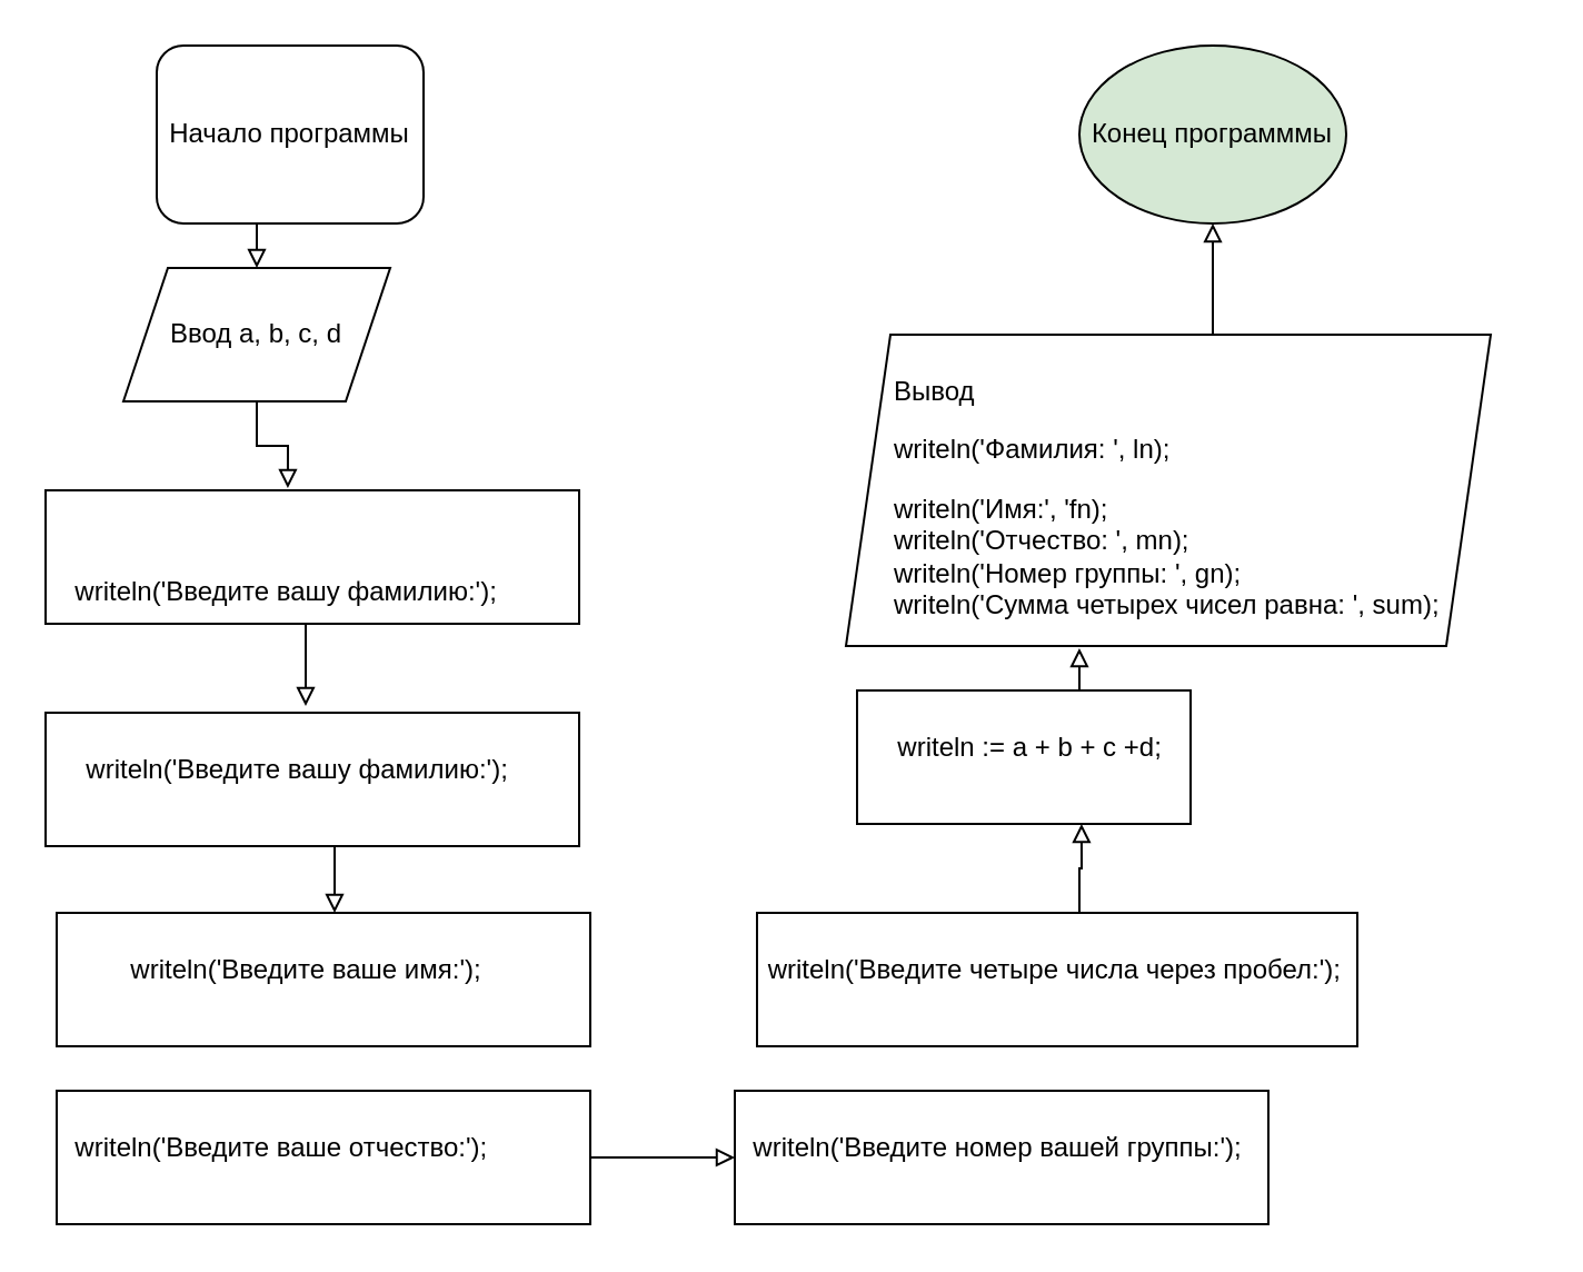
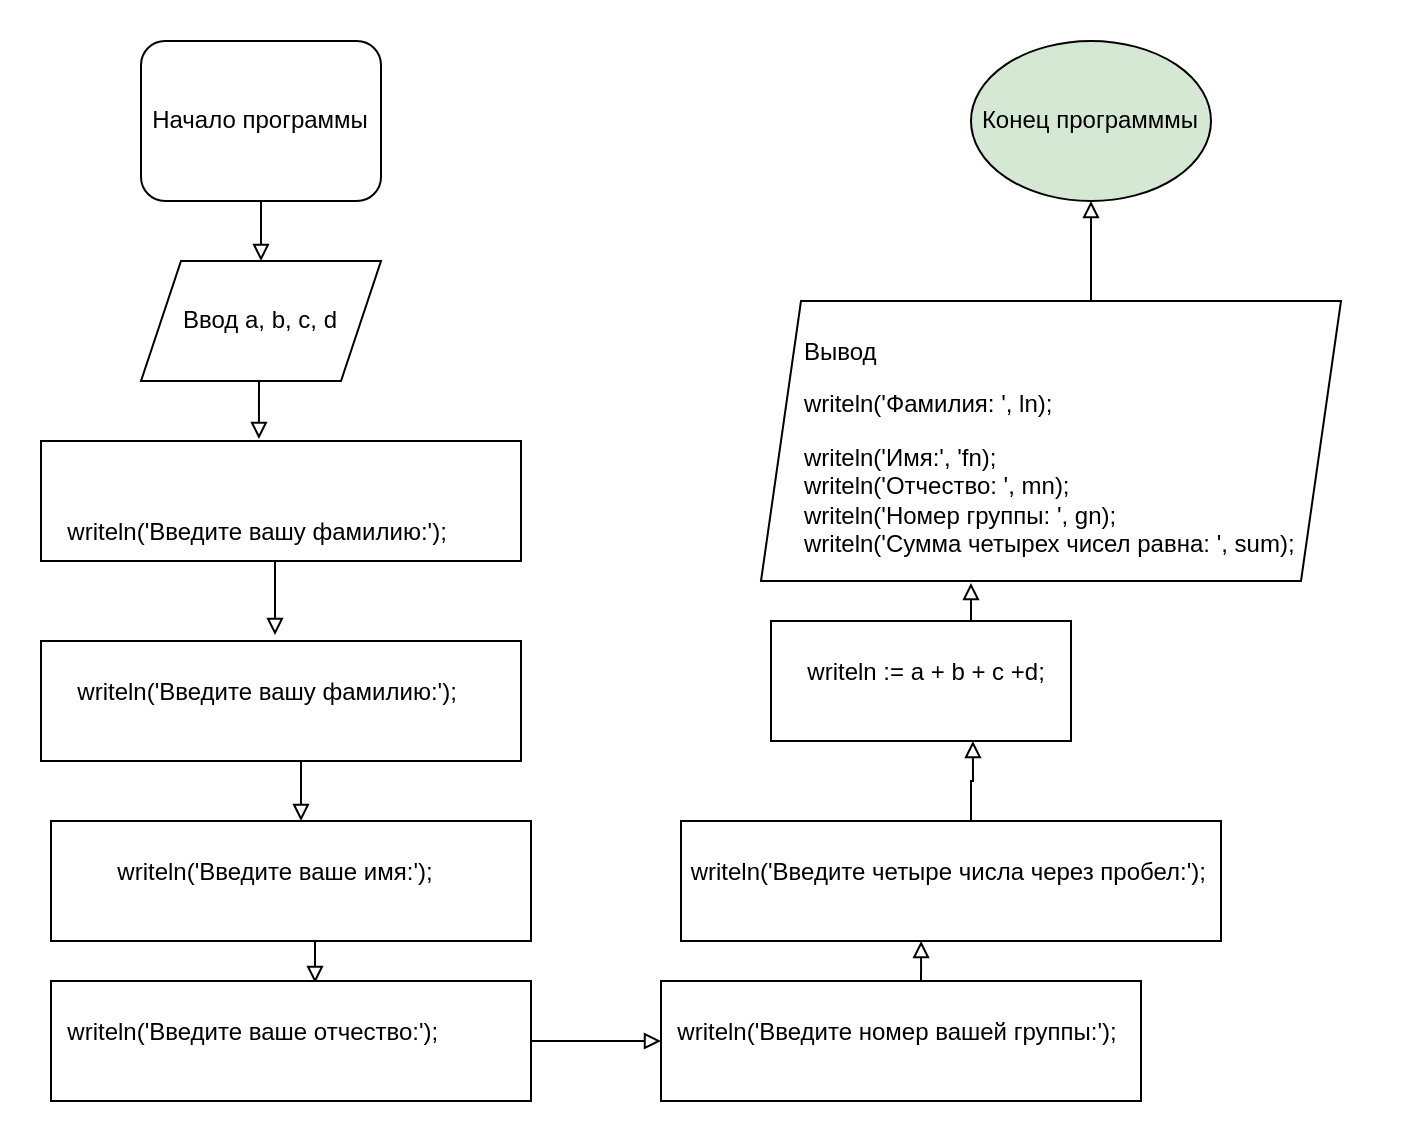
  <mxCell id="0" />
  <mxCell id="1" parent="0" />
  <mxCell id="2" style="edgeStyle=orthogonalEdgeStyle;rounded=0;orthogonalLoop=1;jettySize=auto;html=1;exitX=0.5;exitY=1;exitDx=0;exitDy=0;entryX=0.5;entryY=0;entryDx=0;entryDy=0;endArrow=block;endFill=0;" parent="1" source="3" target="5" edge="1"><mxGeometry relative="1" as="geometry" /></mxCell>
  <mxCell id="3" value="Начало программы" style="whiteSpace=wrap;html=1;rounded=1;" parent="1" vertex="1"><mxGeometry x="70" y="20" width="120" height="80" as="geometry" /></mxCell>
  <mxCell id="4" style="edgeStyle=orthogonalEdgeStyle;rounded=0;orthogonalLoop=1;jettySize=auto;html=1;exitX=0.5;exitY=1;exitDx=0;exitDy=0;entryX=0.454;entryY=-0.017;entryDx=0;entryDy=0;entryPerimeter=0;endArrow=block;endFill=0;" parent="1" source="5" target="6" edge="1"><mxGeometry relative="1" as="geometry" /></mxCell>
- <mxCell id="5" value="Ввод a, b, c, d" style="shape=parallelogram;perimeter=parallelogramPerimeter;whiteSpace=wrap;html=1;fixedSize=1;" parent="1" vertex="1"><mxGeometry x="55" y="120" width="120" height="60" as="geometry" /></mxCell>
+ <mxCell id="5" value="Ввод a, b, c, d" style="shape=parallelogram;perimeter=parallelogramPerimeter;whiteSpace=wrap;html=1;fixedSize=1;" parent="1" vertex="1"><mxGeometry x="70" y="130" width="120" height="60" as="geometry" /></mxCell>
  <mxCell id="6" value="" style="rounded=0;whiteSpace=wrap;html=1;" parent="1" vertex="1"><mxGeometry x="20" y="220" width="240" height="60" as="geometry" /></mxCell>
  <mxCell id="7" style="edgeStyle=orthogonalEdgeStyle;rounded=0;orthogonalLoop=1;jettySize=auto;html=1;exitX=0.5;exitY=1;exitDx=0;exitDy=0;endArrow=block;endFill=0;" parent="1" source="8" edge="1"><mxGeometry relative="1" as="geometry"><mxPoint x="137" y="317" as="targetPoint" /></mxGeometry></mxCell>
  <mxCell id="8" value="&lt;p class=&quot;MsoNormal&quot;&gt;&lt;span style=&quot;mso-fareast-language:RU;mso-no-proof:yes&quot;&gt;&lt;span style=&quot;mso-spacerun:yes&quot;&gt;&amp;nbsp; &lt;/span&gt;writeln('Введите вашу фамилию:');&lt;/span&gt;&lt;/p&gt;" style="text;whiteSpace=wrap;html=1;" parent="1" vertex="1"><mxGeometry x="25" y="240" width="230" height="40" as="geometry" /></mxCell>
  <mxCell id="9" value="" style="rounded=0;whiteSpace=wrap;html=1;" parent="1" vertex="1"><mxGeometry x="20" y="320" width="240" height="60" as="geometry" /></mxCell>
  <mxCell id="10" style="edgeStyle=orthogonalEdgeStyle;rounded=0;orthogonalLoop=1;jettySize=auto;html=1;exitX=0.5;exitY=1;exitDx=0;exitDy=0;entryX=0.5;entryY=0;entryDx=0;entryDy=0;endArrow=block;endFill=0;" parent="1" source="11" target="14" edge="1"><mxGeometry relative="1" as="geometry" /></mxCell>
  <mxCell id="11" value="&lt;p class=&quot;MsoNormal&quot;&gt;&lt;span style=&quot;mso-fareast-language:RU;mso-no-proof:yes&quot;&gt;&lt;span style=&quot;mso-spacerun:yes&quot;&gt;&amp;nbsp; &lt;/span&gt;writeln('Введите вашу фамилию:');&lt;/span&gt;&lt;/p&gt;" style="text;whiteSpace=wrap;html=1;" parent="1" vertex="1"><mxGeometry x="30" y="320" width="230" height="60" as="geometry" /></mxCell>
  <mxCell id="12" value="" style="rounded=0;whiteSpace=wrap;html=1;" parent="1" vertex="1"><mxGeometry x="25" y="410" width="240" height="60" as="geometry" /></mxCell>
+ <mxCell id="13" style="edgeStyle=orthogonalEdgeStyle;rounded=0;orthogonalLoop=1;jettySize=auto;html=1;exitX=0.5;exitY=1;exitDx=0;exitDy=0;entryX=0.574;entryY=0.017;entryDx=0;entryDy=0;entryPerimeter=0;endArrow=block;endFill=0;" parent="1" source="14" target="17" edge="1"><mxGeometry relative="1" as="geometry" /></mxCell>
  <mxCell id="14" value="&lt;p class=&quot;MsoNormal&quot;&gt;&lt;span style=&quot;mso-fareast-language:RU;mso-no-proof:yes&quot;&gt;&lt;span style=&quot;mso-spacerun:yes&quot;&gt;&amp;nbsp; &lt;/span&gt;writeln('Введите ваше имя:');&lt;/span&gt;&lt;/p&gt;" style="text;whiteSpace=wrap;html=1;" parent="1" vertex="1"><mxGeometry x="50" y="410" width="200" height="60" as="geometry" /></mxCell>
  <mxCell id="15" style="edgeStyle=orthogonalEdgeStyle;rounded=0;orthogonalLoop=1;jettySize=auto;html=1;exitX=1;exitY=0.5;exitDx=0;exitDy=0;entryX=0;entryY=0.5;entryDx=0;entryDy=0;endArrow=block;endFill=0;" parent="1" source="16" target="20" edge="1"><mxGeometry relative="1" as="geometry" /></mxCell>
  <mxCell id="16" value="" style="rounded=0;whiteSpace=wrap;html=1;" parent="1" vertex="1"><mxGeometry x="25" y="490" width="240" height="60" as="geometry" /></mxCell>
  <mxCell id="17" value="&lt;p class=&quot;MsoNormal&quot;&gt;&lt;span style=&quot;mso-fareast-language:RU;mso-no-proof:yes&quot;&gt;&lt;span style=&quot;mso-spacerun:yes&quot;&gt;&amp;nbsp; &lt;/span&gt;writeln('Введите ваше отчество:');&lt;/span&gt;&lt;/p&gt;" style="text;whiteSpace=wrap;html=1;" parent="1" vertex="1"><mxGeometry x="25" y="490" width="230" height="60" as="geometry" /></mxCell>
  <mxCell id="18" value="" style="rounded=0;whiteSpace=wrap;html=1;" parent="1" vertex="1"><mxGeometry x="330" y="490" width="240" height="60" as="geometry" /></mxCell>
+ <mxCell id="19" style="edgeStyle=orthogonalEdgeStyle;rounded=0;orthogonalLoop=1;jettySize=auto;html=1;exitX=0.5;exitY=0;exitDx=0;exitDy=0;entryX=0.414;entryY=1;entryDx=0;entryDy=0;entryPerimeter=0;endArrow=block;endFill=0;" parent="1" source="20" target="23" edge="1"><mxGeometry relative="1" as="geometry" /></mxCell>
  <mxCell id="20" value="&lt;p class=&quot;MsoNormal&quot;&gt;&lt;span style=&quot;mso-fareast-language:RU;mso-no-proof:yes&quot;&gt;&lt;span style=&quot;mso-spacerun:yes&quot;&gt;&amp;nbsp; &lt;/span&gt;writeln('Введите номер вашей группы:');&lt;/span&gt;&lt;/p&gt;" style="text;whiteSpace=wrap;html=1;" parent="1" vertex="1"><mxGeometry x="330" y="490" width="260" height="60" as="geometry" /></mxCell>
  <mxCell id="21" value="" style="rounded=0;whiteSpace=wrap;html=1;" parent="1" vertex="1"><mxGeometry x="340" y="410" width="270" height="60" as="geometry" /></mxCell>
  <mxCell id="22" style="edgeStyle=orthogonalEdgeStyle;rounded=0;orthogonalLoop=1;jettySize=auto;html=1;exitX=0.5;exitY=0;exitDx=0;exitDy=0;entryX=0.673;entryY=1;entryDx=0;entryDy=0;entryPerimeter=0;endArrow=block;endFill=0;" parent="1" source="23" target="24" edge="1"><mxGeometry relative="1" as="geometry" /></mxCell>
  <mxCell id="23" value="&lt;p class=&quot;MsoNormal&quot;&gt;&lt;span style=&quot;mso-fareast-language:RU;mso-no-proof:yes&quot;&gt;&lt;span style=&quot;mso-spacerun:yes&quot;&gt;&amp;nbsp;&lt;/span&gt;writeln('Введите четыре числа через пробел:');&lt;/span&gt;&lt;/p&gt;" style="text;whiteSpace=wrap;html=1;" parent="1" vertex="1"><mxGeometry x="340" y="410" width="290" height="60" as="geometry" /></mxCell>
  <mxCell id="24" value="" style="rounded=0;whiteSpace=wrap;html=1;" parent="1" vertex="1"><mxGeometry x="385" y="310" width="150" height="60" as="geometry" /></mxCell>
  <mxCell id="25" style="edgeStyle=orthogonalEdgeStyle;rounded=0;orthogonalLoop=1;jettySize=auto;html=1;exitX=0.5;exitY=0;exitDx=0;exitDy=0;entryX=0.362;entryY=1.007;entryDx=0;entryDy=0;entryPerimeter=0;endArrow=block;endFill=0;" parent="1" source="26" target="27" edge="1"><mxGeometry relative="1" as="geometry" /></mxCell>
  <mxCell id="26" value="&lt;p class=&quot;MsoNormal&quot;&gt;&lt;span style=&quot;mso-ansi-language:EN-US;mso-fareast-language:&lt;br/&gt;RU;mso-no-proof:yes&quot; lang=&quot;EN-US&quot;&gt;&lt;span style=&quot;mso-spacerun:yes&quot;&gt;&amp;nbsp; &lt;/span&gt;writeln := a + b + c +d;&lt;/span&gt;&lt;/p&gt;" style="text;whiteSpace=wrap;html=1;" parent="1" vertex="1"><mxGeometry x="395" y="310" width="180" height="40" as="geometry" /></mxCell>
  <mxCell id="27" value="" style="shape=parallelogram;perimeter=parallelogramPerimeter;whiteSpace=wrap;html=1;fixedSize=1;" parent="1" vertex="1"><mxGeometry x="380" y="150" width="290" height="140" as="geometry" /></mxCell>
  <mxCell id="28" style="edgeStyle=orthogonalEdgeStyle;rounded=0;orthogonalLoop=1;jettySize=auto;html=1;exitX=0.5;exitY=0;exitDx=0;exitDy=0;endArrow=block;endFill=0;" parent="1" source="29" edge="1"><mxGeometry relative="1" as="geometry"><mxPoint x="545" y="100" as="targetPoint" /></mxGeometry></mxCell>
  <mxCell id="29" value="&lt;p class=&quot;MsoNormal&quot;&gt;Вывод&lt;/p&gt;&lt;p class=&quot;MsoNormal&quot;&gt;&lt;span style=&quot;mso-ansi-language:EN-US;mso-fareast-language:&lt;br/&gt;RU;mso-no-proof:yes&quot; lang=&quot;EN-US&quot;&gt;writeln('&lt;/span&gt;&lt;span style=&quot;mso-fareast-language:RU;mso-no-proof:yes&quot;&gt;Фамилия&lt;/span&gt;&lt;span style=&quot;mso-ansi-language:EN-US;mso-fareast-language:RU;mso-no-proof:&lt;br/&gt;yes&quot; lang=&quot;EN-US&quot;&gt;: ', ln);&lt;/span&gt;&lt;/p&gt;&lt;span style=&quot;background-color: initial;&quot; lang=&quot;EN-US&quot;&gt;writeln('&lt;/span&gt;&lt;span style=&quot;background-color: initial;&quot;&gt;Имя&lt;/span&gt;&lt;span style=&quot;background-color: initial;&quot; lang=&quot;EN-US&quot;&gt;:', 'fn);&lt;/span&gt;&lt;br&gt;&lt;span style=&quot;background-color: initial;&quot; lang=&quot;EN-US&quot;&gt;writeln('&lt;/span&gt;&lt;span style=&quot;background-color: initial;&quot;&gt;Отчество&lt;/span&gt;&lt;span style=&quot;background-color: initial;&quot; lang=&quot;EN-US&quot;&gt;: ', mn);&lt;/span&gt;&lt;br&gt;&lt;span style=&quot;background-color: initial;&quot;&gt;writeln('Номер группы: ', gn);&lt;/span&gt;&lt;br&gt;&lt;span style=&quot;background-color: initial;&quot;&gt;writeln('Сумма четырех чисел равна: ', sum);&lt;/span&gt;" style="text;whiteSpace=wrap;html=1;" parent="1" vertex="1"><mxGeometry x="400" y="150" width="290" height="130" as="geometry" /></mxCell>
  <mxCell id="30" value="Конец программмы" style="ellipse;whiteSpace=wrap;html=1;fillColor=#d5e8d4;" parent="1" vertex="1"><mxGeometry x="485" y="20" width="120" height="80" as="geometry" /></mxCell>
